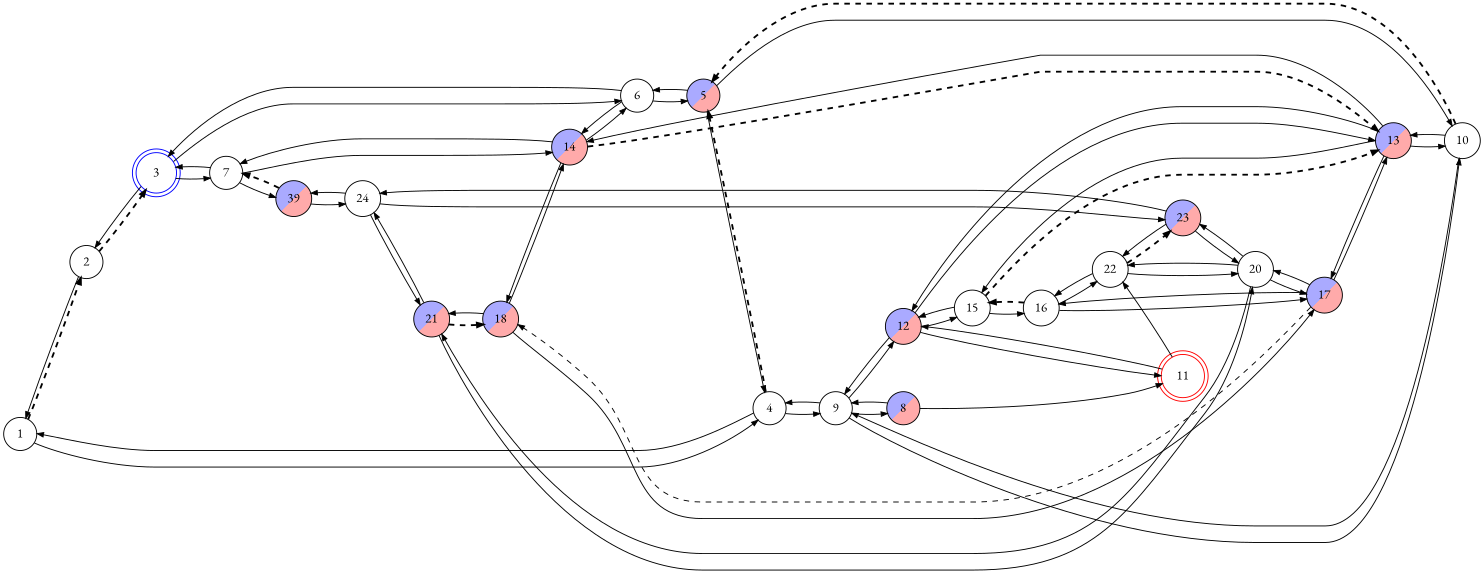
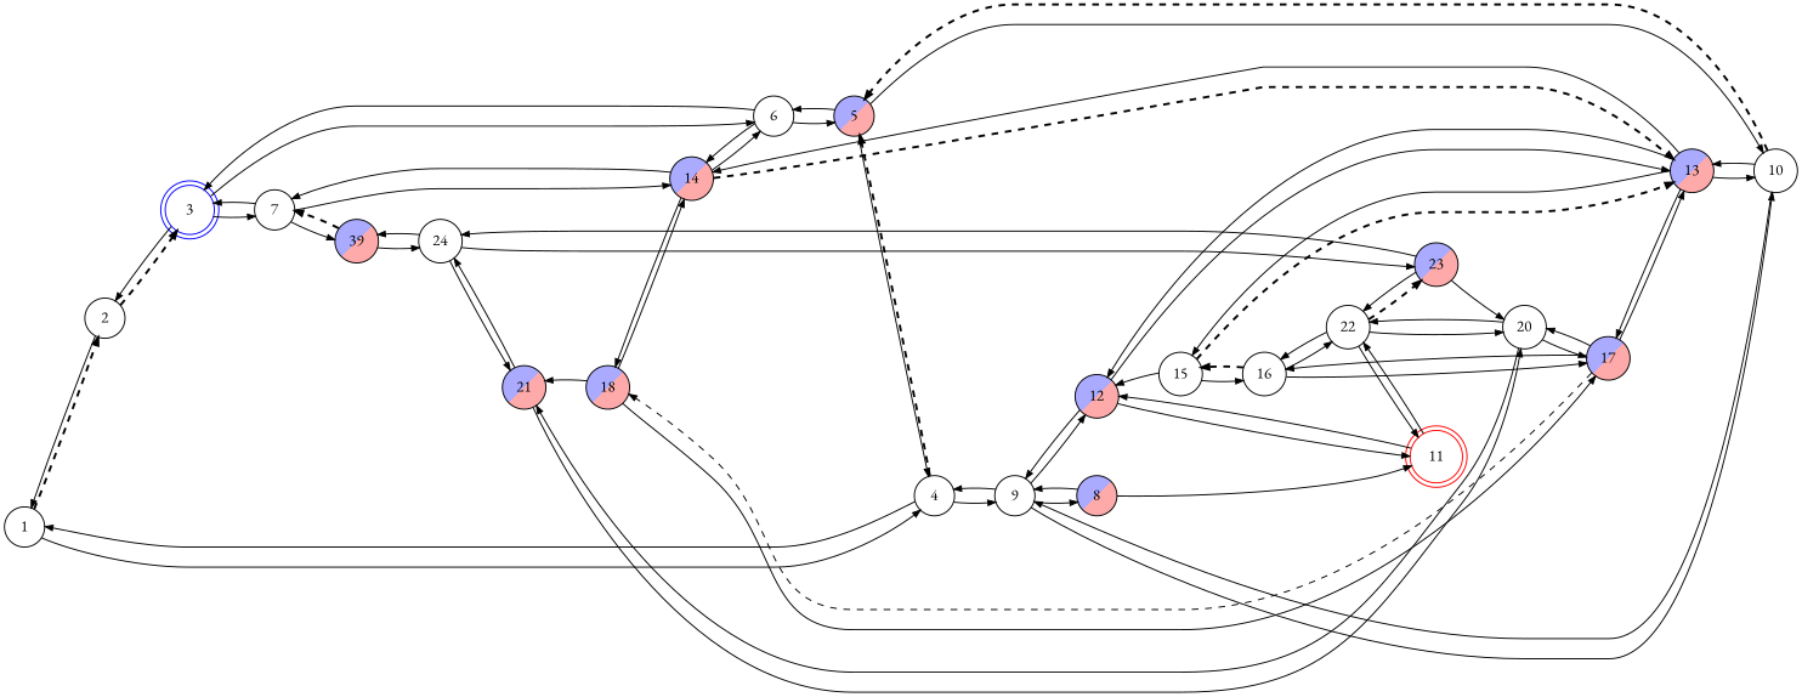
  digraph {
    fontname="EB Garamond"
    rankdir=LR
    node [fontname="EB Garamond" shape=circle]
    edge [arrowsize=0.7 fontname="EB Garamond"]
    1
    2
    4
    3 [color=blue shape=doublecircle]
    5 [fillcolor="#ffaaaa;0.5:#aaaaff" gradientangle=135 style=filled]
    9
    6
    7
    14 [fillcolor="#ffaaaa;0.5:#aaaaff" gradientangle=135 style=filled]
    n10 [fillcolor="#ffaaaa;0.5:#aaaaff" gradientangle=135 label=39 style=filled]
    10
    8 [fillcolor="#ffaaaa;0.5:#aaaaff" gradientangle=135 style=filled]
    12 [fillcolor="#ffaaaa;0.5:#aaaaff" gradientangle=135 style=filled]
    13 [fillcolor="#ffaaaa;0.5:#aaaaff" gradientangle=135 style=filled]
    18 [fillcolor="#ffaaaa;0.5:#aaaaff" gradientangle=135 style=filled]
    24
    11 [color=red shape=doublecircle]
    22
    15
    17 [fillcolor="#ffaaaa;0.5:#aaaaff" gradientangle=135 style=filled]
    16
    20
    23 [fillcolor="#ffaaaa;0.5:#aaaaff" gradientangle=135 style=filled]
    21 [fillcolor="#ffaaaa;0.5:#aaaaff" gradientangle=135 style=filled]
    1 -> 2 [penwidth=2 style=dashed]
    1 -> 4
    2 -> 1
    2 -> 3 [penwidth=2 style=dashed]
    4 -> 1
    4 -> 5 [penwidth=2 style=dashed]
    4 -> 9
    3 -> 2
    3 -> 6
    3 -> 7
    5 -> 4
    5 -> 6
    5 -> 10
    9 -> 4
    9 -> 10
    9 -> 8
    9 -> 12
    6 -> 3
    6 -> 5
    6 -> 14
    7 -> 3
    7 -> 14
    7 -> n10
    14 -> 6
    14 -> 7
    14 -> 13 [penwidth=2 style=dashed]
    14 -> 18
    n10 -> 7 [penwidth=2 style=dashed]
    n10 -> 24
    10 -> 5 [penwidth=2 style=dashed]
    10 -> 9
    10 -> 13
    8 -> 9
    8 -> 11
    12 -> 9
    12 -> 13
    12 -> 11
-   12 -> 15
    13 -> 14
    13 -> 10
    13 -> 12
    13 -> 15
    13 -> 17
    18 -> 14
    18 -> 17
    18 -> 21
    24 -> n10
    24 -> 23
    24 -> 21
    11 -> 12
    11 -> 22
+   22 -> 11
    22 -> 16
    22 -> 20
    22 -> 23 [penwidth=2 style=dashed]
    15 -> 12
    15 -> 13 [penwidth=2 style=dashed]
    15 -> 16
    17 -> 13
    17 -> 18 [style=dashed]
    17 -> 16
    17 -> 20
    16 -> 22
    16 -> 15 [penwidth=2 style=dashed]
    16 -> 17
    20 -> 22
    20 -> 17
-   20 -> 23
    20 -> 21
    23 -> 24
    23 -> 22
    23 -> 20
-   21 -> 18 [penwidth=2 style=dashed]
    21 -> 24
    21 -> 20
  }
